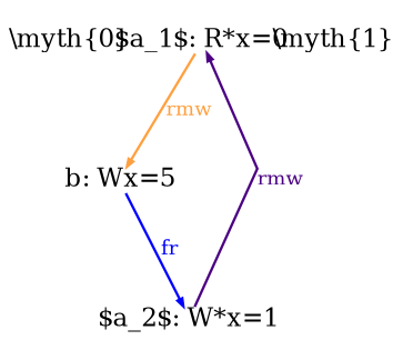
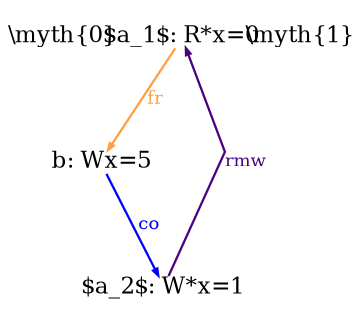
  digraph {
    splines=line
    node [fixedsize=true fontsize=10 shape=none]
    edge [arrowsize=0.300000 fontsize=8]
    n1 [height=0.091875 label="\\myth{0}" width=0.455000]
    n2 [height=0.138889 label="$a_1$: R*x=0" width=0.486111]
    n3 [height=0.138889 label="b: Wx=5" width=0.486111]
    n4 [height=0.138889 label="$a_2$: W*x=1" width=0.486111]
    n5 [height=0.091875 label="\\myth{1}" width=0.455000]
-   n2 -> n3 [color="#ffa040" fontcolor="#ffa040" label=rmw]
-   n3 -> n4 [color=blue fontcolor=blue label=fr]
+   n2 -> n3 [color="#ffa040" fontcolor="#ffa040" label=fr]
+   n3 -> n4 [color=blue fontcolor=blue label=co]
    n4 -> n2 [color=indigo fontcolor=indigo label=rmw]
  }
